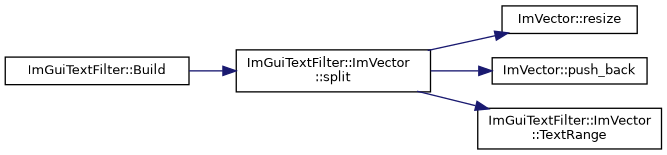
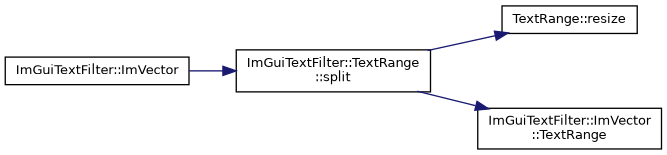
  digraph {
    rankdir=LR
    node [color=black fillcolor=white fontname=Helvetica fontsize=10 shape=record style=filled]
    edge [color=midnightblue fontname=Helvetica fontsize=10 labelfontname=Helvetica labelfontsize=10 style=solid]
-   n1 [height=0.2 label="ImGuiTextFilter::Build" width=0.4]
-   n2 [height=0.2 label="ImGuiTextFilter::ImVector\l::split" width=0.4]
-   n3 [height=0.2 label="ImVector::resize" width=0.4]
-   n4 [height=0.2 label="ImVector::push_back" width=0.4]
+   n1 [height=0.2 label="ImGuiTextFilter::ImVector" width=0.4]
+   n2 [height=0.2 label="ImGuiTextFilter::TextRange\l::split" width=0.4]
+   n3 [height=0.2 label="TextRange::resize" width=0.4]
    n5 [height=0.2 label="ImGuiTextFilter::ImVector\l::TextRange" width=0.4]
    n1 -> n2
    n2 -> n3
-   n2 -> n4
    n2 -> n5
  }
